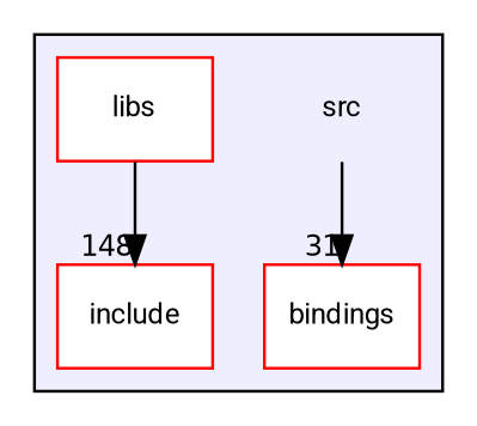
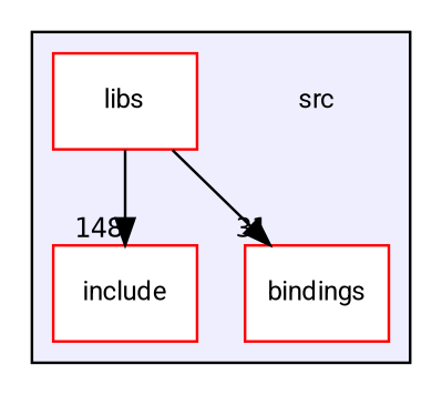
  digraph {
    compound=true
    fontname=Roboto
    node [fontname=Roboto fontsize=10 shape=box color=red fillcolor=white style=filled]
    edge [fontname=Roboto labeldistance=1.5 labelfontname=Helvetica labelfontsize=10]
    n1 [label=src shape=plaintext color="" fillcolor="" style=""]
    n2 [label=bindings]
    n3 [label=include]
    n4 [label=libs]
    subgraph cluster_1 {
      bgcolor="#eeeeff"
      pencolor=black
      n1
      n2
      n3
      n4
    }
-   n1 -> n2 [headlabel=31]
+   n4 -> n2 [headlabel=31]
    n4 -> n3 [headlabel=148]
  }
